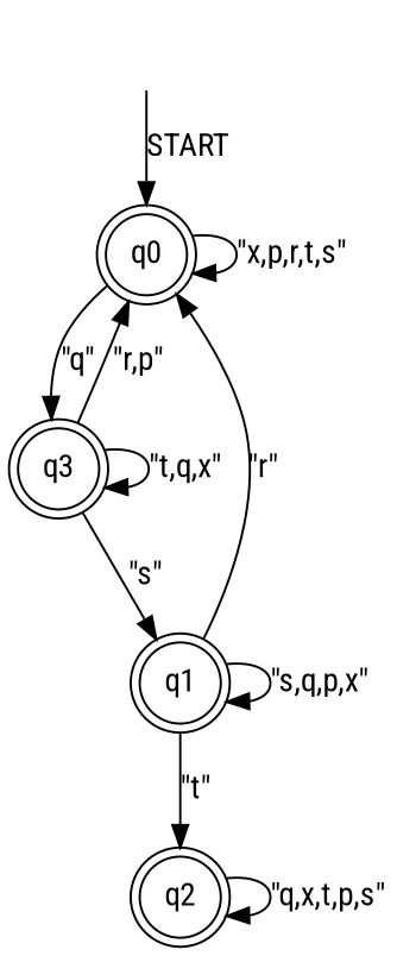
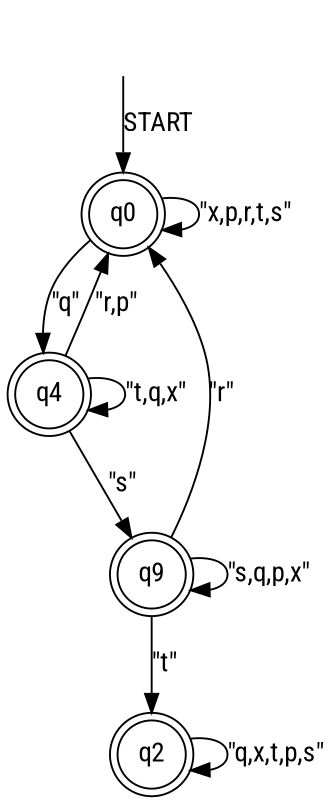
  digraph {
    fontname="Roboto Condensed"
    rankdir=TB
    node [fontname="Roboto Condensed" margin=0 shape=doublecircle]
    edge [fontname="Roboto Condensed"]
    q0
-   q3
-   q1
+   q3 [label=q4]
+   q1 [label=q9]
    q2
    start0 [shape=none style=invis margin=""]
    q0 -> q0 [label="\"x,p,r,t,s\""]
    q0 -> q3 [label="\"q\""]
    q3 -> q0 [label="\"r,p\""]
    q3 -> q3 [label="\"t,q,x\""]
    q3 -> q1 [label="\"s\""]
    q1 -> q0 [label="\"r\""]
    q1 -> q1 [label="\"s,q,p,x\""]
    q1 -> q2 [label="\"t\""]
    q2 -> q2 [label="\"q,x,t,p,s\""]
    start0 -> q0 [label=START]
  }
